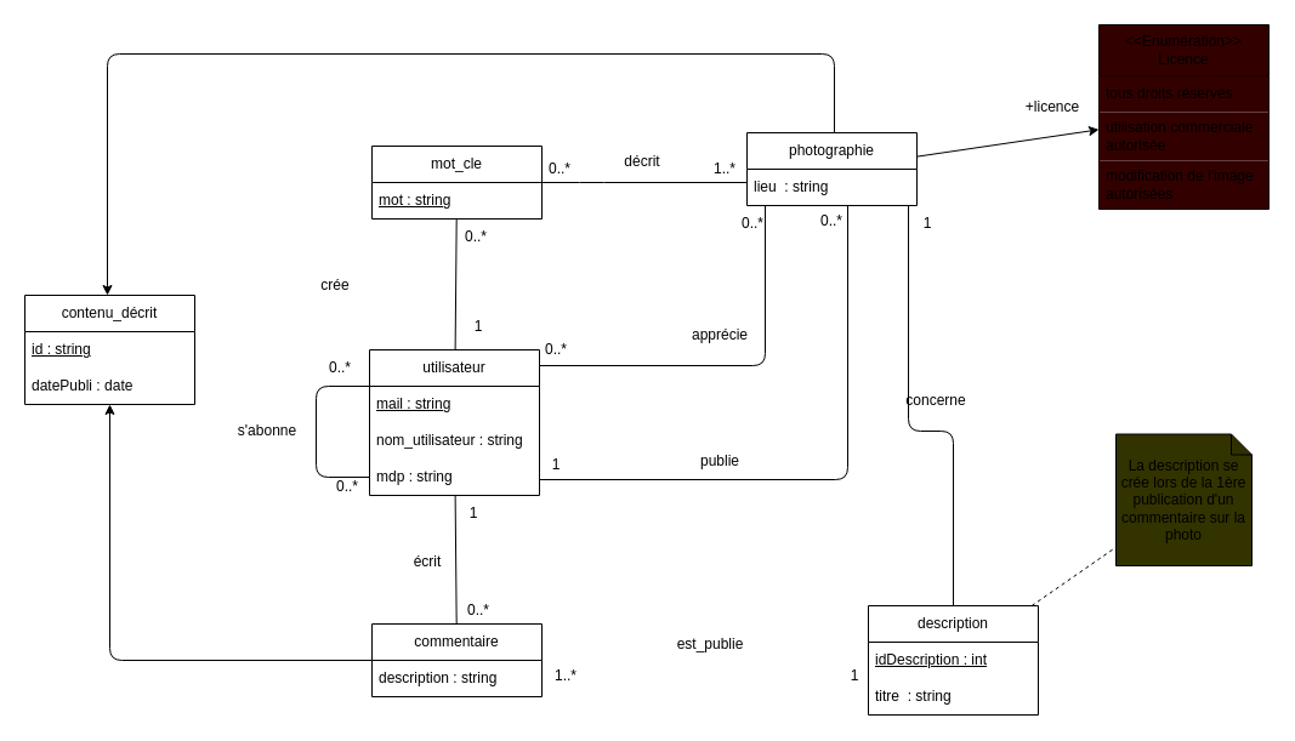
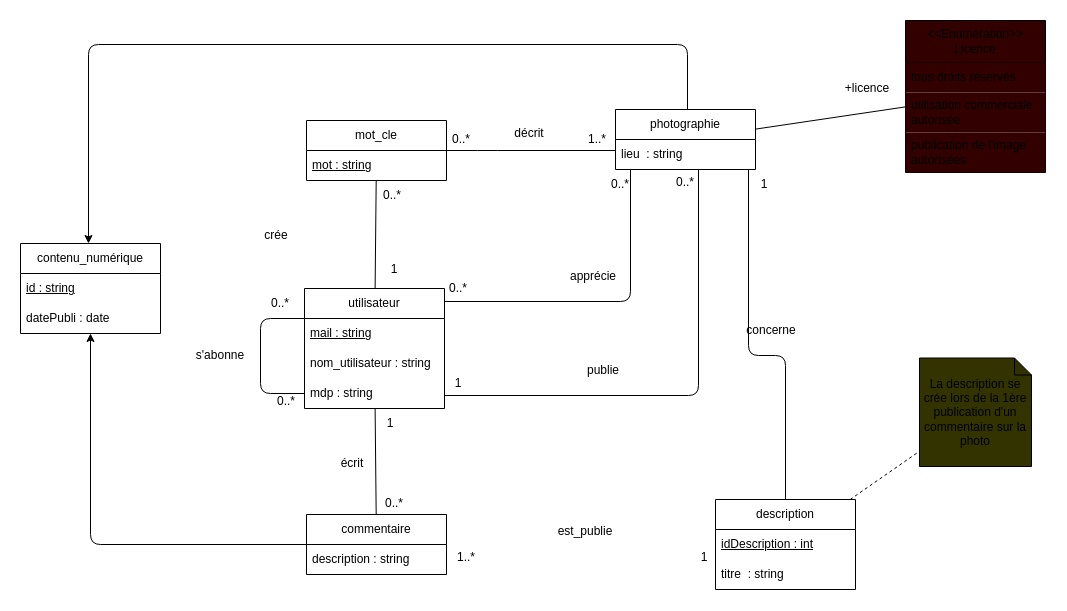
  <mxCell id="0" />
  <mxCell id="1" parent="0" />
  <mxCell id="2" style="edgeStyle=none;html=1;endArrow=none;endFill=0;" edge="1" parent="1" source="4" target="12"><mxGeometry relative="1" as="geometry" /></mxCell>
  <mxCell id="3" style="edgeStyle=orthogonalEdgeStyle;html=1;endArrow=none;endFill=0;" edge="1" parent="1" source="4" target="29"><mxGeometry relative="1" as="geometry"><Array as="points"><mxPoint x="630" y="301" /></Array></mxGeometry></mxCell>
  <mxCell id="4" value="utilisateur" style="swimlane;fontStyle=0;childLayout=stackLayout;horizontal=1;startSize=30;horizontalStack=0;resizeParent=1;resizeParentMax=0;resizeLast=0;collapsible=1;marginBottom=0;whiteSpace=wrap;html=1;" vertex="1" parent="1"><mxGeometry x="304" y="288" width="140" height="120" as="geometry" /></mxCell>
  <mxCell id="5" value="&lt;u&gt;mail : string&lt;/u&gt;" style="text;strokeColor=none;fillColor=none;align=left;verticalAlign=middle;spacingLeft=4;spacingRight=4;overflow=hidden;points=[[0,0.5],[1,0.5]];portConstraint=eastwest;rotatable=0;whiteSpace=wrap;html=1;" vertex="1" parent="4"><mxGeometry y="30" width="140" height="30" as="geometry" /></mxCell>
  <mxCell id="6" value="nom_utilisateur&amp;nbsp;: string" style="text;strokeColor=none;fillColor=none;align=left;verticalAlign=middle;spacingLeft=4;spacingRight=4;overflow=hidden;points=[[0,0.5],[1,0.5]];portConstraint=eastwest;rotatable=0;whiteSpace=wrap;html=1;" vertex="1" parent="4"><mxGeometry y="60" width="140" height="30" as="geometry" /></mxCell>
  <mxCell id="7" value="mdp : string" style="text;strokeColor=none;fillColor=none;align=left;verticalAlign=middle;spacingLeft=4;spacingRight=4;overflow=hidden;points=[[0,0.5],[1,0.5]];portConstraint=eastwest;rotatable=0;whiteSpace=wrap;html=1;" vertex="1" parent="4"><mxGeometry y="90" width="140" height="30" as="geometry" /></mxCell>
  <mxCell id="8" style="edgeStyle=none;html=1;entryX=0;entryY=0.25;entryDx=0;entryDy=0;exitX=0;exitY=0.5;exitDx=0;exitDy=0;endArrow=none;endFill=0;" edge="1" parent="4" source="7" target="4"><mxGeometry relative="1" as="geometry"><mxPoint x="-186" y="37" as="targetPoint" /><mxPoint x="-36" y="65" as="sourcePoint" /><Array as="points"><mxPoint x="-44" y="105" /><mxPoint x="-44" y="30" /></Array></mxGeometry></mxCell>
  <mxCell id="9" value="s'abonne" style="text;html=1;strokeColor=none;fillColor=none;align=center;verticalAlign=middle;whiteSpace=wrap;rounded=0;" vertex="1" parent="1"><mxGeometry x="190" y="340" width="60" height="30" as="geometry" /></mxCell>
  <mxCell id="10" value="0..*" style="text;html=1;strokeColor=none;fillColor=none;align=center;verticalAlign=middle;whiteSpace=wrap;rounded=0;" vertex="1" parent="1"><mxGeometry x="250" y="288" width="60" height="30" as="geometry" /></mxCell>
  <mxCell id="11" value="0..*" style="text;html=1;strokeColor=none;fillColor=none;align=center;verticalAlign=middle;whiteSpace=wrap;rounded=0;" vertex="1" parent="1"><mxGeometry x="256" y="386" width="60" height="30" as="geometry" /></mxCell>
  <mxCell id="12" value="mot_cle" style="swimlane;fontStyle=0;childLayout=stackLayout;horizontal=1;startSize=30;horizontalStack=0;resizeParent=1;resizeParentMax=0;resizeLast=0;collapsible=1;marginBottom=0;whiteSpace=wrap;html=1;" vertex="1" parent="1"><mxGeometry x="306" y="120" width="140" height="60" as="geometry" /></mxCell>
  <mxCell id="13" value="&lt;u&gt;mot : string&lt;/u&gt;" style="text;strokeColor=none;fillColor=none;align=left;verticalAlign=middle;spacingLeft=4;spacingRight=4;overflow=hidden;points=[[0,0.5],[1,0.5]];portConstraint=eastwest;rotatable=0;whiteSpace=wrap;html=1;" vertex="1" parent="12"><mxGeometry y="30" width="140" height="30" as="geometry" /></mxCell>
  <mxCell id="14" value="0..*" style="text;html=1;strokeColor=none;fillColor=none;align=center;verticalAlign=middle;whiteSpace=wrap;rounded=0;" vertex="1" parent="1"><mxGeometry x="362" y="180" width="60" height="30" as="geometry" /></mxCell>
  <mxCell id="15" value="1" style="text;html=1;strokeColor=none;fillColor=none;align=center;verticalAlign=middle;whiteSpace=wrap;rounded=0;" vertex="1" parent="1"><mxGeometry x="364" y="254" width="60" height="30" as="geometry" /></mxCell>
  <mxCell id="16" value="crée" style="text;html=1;strokeColor=none;fillColor=none;align=center;verticalAlign=middle;whiteSpace=wrap;rounded=0;" vertex="1" parent="1"><mxGeometry x="246" y="220" width="60" height="30" as="geometry" /></mxCell>
  <mxCell id="17" style="edgeStyle=none;html=1;endArrow=none;endFill=0;" edge="1" parent="1" source="18" target="4"><mxGeometry relative="1" as="geometry" /></mxCell>
  <mxCell id="18" value="commentaire" style="swimlane;fontStyle=0;childLayout=stackLayout;horizontal=1;startSize=30;horizontalStack=0;resizeParent=1;resizeParentMax=0;resizeLast=0;collapsible=1;marginBottom=0;whiteSpace=wrap;html=1;" vertex="1" parent="1"><mxGeometry x="306" y="514" width="140" height="60" as="geometry" /></mxCell>
  <mxCell id="19" value="description : string" style="text;strokeColor=none;fillColor=none;align=left;verticalAlign=middle;spacingLeft=4;spacingRight=4;overflow=hidden;points=[[0,0.5],[1,0.5]];portConstraint=eastwest;rotatable=0;whiteSpace=wrap;html=1;" vertex="1" parent="18"><mxGeometry y="30" width="140" height="30" as="geometry" /></mxCell>
  <mxCell id="20" value="1" style="text;html=1;strokeColor=none;fillColor=none;align=center;verticalAlign=middle;whiteSpace=wrap;rounded=0;" vertex="1" parent="1"><mxGeometry x="360" y="408" width="60" height="30" as="geometry" /></mxCell>
  <mxCell id="21" value="0..*" style="text;html=1;strokeColor=none;fillColor=none;align=center;verticalAlign=middle;whiteSpace=wrap;rounded=0;" vertex="1" parent="1"><mxGeometry x="364" y="488" width="60" height="30" as="geometry" /></mxCell>
  <mxCell id="22" value="écrit" style="text;html=1;strokeColor=none;fillColor=none;align=center;verticalAlign=middle;whiteSpace=wrap;rounded=0;" vertex="1" parent="1"><mxGeometry x="322" y="448" width="60" height="30" as="geometry" /></mxCell>
- <mxCell id="23" value="contenu_décrit" style="swimlane;fontStyle=0;childLayout=stackLayout;horizontal=1;startSize=30;horizontalStack=0;resizeParent=1;resizeParentMax=0;resizeLast=0;collapsible=1;marginBottom=0;whiteSpace=wrap;html=1;" vertex="1" parent="1"><mxGeometry x="20" y="243" width="140" height="90" as="geometry" /></mxCell>
+ <mxCell id="23" value="contenu_numérique" style="swimlane;fontStyle=0;childLayout=stackLayout;horizontal=1;startSize=30;horizontalStack=0;resizeParent=1;resizeParentMax=0;resizeLast=0;collapsible=1;marginBottom=0;whiteSpace=wrap;html=1;" vertex="1" parent="1"><mxGeometry x="20" y="243" width="140" height="90" as="geometry" /></mxCell>
  <mxCell id="24" value="&lt;u&gt;id : string&lt;/u&gt;" style="text;strokeColor=none;fillColor=none;align=left;verticalAlign=middle;spacingLeft=4;spacingRight=4;overflow=hidden;points=[[0,0.5],[1,0.5]];portConstraint=eastwest;rotatable=0;whiteSpace=wrap;html=1;" vertex="1" parent="23"><mxGeometry y="30" width="140" height="30" as="geometry" /></mxCell>
  <mxCell id="25" value="datePubli : date" style="text;strokeColor=none;fillColor=none;align=left;verticalAlign=middle;spacingLeft=4;spacingRight=4;overflow=hidden;points=[[0,0.5],[1,0.5]];portConstraint=eastwest;rotatable=0;whiteSpace=wrap;html=1;" vertex="1" parent="23"><mxGeometry y="60" width="140" height="30" as="geometry" /></mxCell>
  <mxCell id="26" style="edgeStyle=orthogonalEdgeStyle;html=1;endArrow=classic;endFill=1;" edge="1" parent="1" source="18" target="23"><mxGeometry relative="1" as="geometry" /></mxCell>
  <mxCell id="27" style="edgeStyle=orthogonalEdgeStyle;html=1;endArrow=classic;endFill=1;" edge="1" parent="1" source="29" target="23"><mxGeometry relative="1" as="geometry"><Array as="points"><mxPoint x="687" y="44" /><mxPoint x="88" y="44" /></Array></mxGeometry></mxCell>
- <mxCell id="28" style="html=1;endArrow=classic;endFill=1;" edge="1" parent="1" source="29" target="53"><mxGeometry relative="1" as="geometry" /></mxCell>
+ <mxCell id="28" style="html=1;endArrow=none;endFill=1;" edge="1" parent="1" source="29" target="53"><mxGeometry relative="1" as="geometry" /></mxCell>
  <mxCell id="29" value="photographie" style="swimlane;fontStyle=0;childLayout=stackLayout;horizontal=1;startSize=30;horizontalStack=0;resizeParent=1;resizeParentMax=0;resizeLast=0;collapsible=1;marginBottom=0;whiteSpace=wrap;html=1;" vertex="1" parent="1"><mxGeometry x="615" y="109" width="140" height="60" as="geometry" /></mxCell>
  <mxCell id="30" value="lieu&amp;nbsp;&amp;nbsp;: string" style="text;strokeColor=none;fillColor=none;align=left;verticalAlign=middle;spacingLeft=4;spacingRight=4;overflow=hidden;points=[[0,0.5],[1,0.5]];portConstraint=eastwest;rotatable=0;whiteSpace=wrap;html=1;" vertex="1" parent="29"><mxGeometry y="30" width="140" height="30" as="geometry" /></mxCell>
  <mxCell id="31" style="edgeStyle=orthogonalEdgeStyle;html=1;endArrow=none;endFill=0;" edge="1" parent="1" target="29" source="4"><mxGeometry relative="1" as="geometry"><mxPoint x="721.812" y="346" as="sourcePoint" /><mxPoint x="527" y="532.551" as="targetPoint" /><Array as="points"><mxPoint x="698" y="395" /></Array></mxGeometry></mxCell>
- <mxCell id="32" value="publie" style="text;html=1;strokeColor=none;fillColor=none;align=center;verticalAlign=middle;whiteSpace=wrap;rounded=0;" vertex="1" parent="1"><mxGeometry x="563" y="365" width="60" height="30" as="geometry" /></mxCell>
+ <mxCell id="32" value="publie" style="text;html=1;strokeColor=none;fillColor=none;align=center;verticalAlign=middle;whiteSpace=wrap;rounded=0;" vertex="1" parent="1"><mxGeometry x="573" y="355" width="60" height="30" as="geometry" /></mxCell>
  <mxCell id="33" value="0..*" style="text;html=1;strokeColor=none;fillColor=none;align=center;verticalAlign=middle;whiteSpace=wrap;rounded=0;" vertex="1" parent="1"><mxGeometry x="655" y="167" width="60" height="30" as="geometry" /></mxCell>
  <mxCell id="34" value="1" style="text;html=1;strokeColor=none;fillColor=none;align=center;verticalAlign=middle;whiteSpace=wrap;rounded=0;" vertex="1" parent="1"><mxGeometry x="428" y="368" width="60" height="30" as="geometry" /></mxCell>
  <mxCell id="35" style="edgeStyle=orthogonalEdgeStyle;html=1;endArrow=none;endFill=0;" edge="1" parent="1" source="13" target="29"><mxGeometry relative="1" as="geometry"><Array as="points"><mxPoint x="487" y="150" /><mxPoint x="487" y="150" /></Array></mxGeometry></mxCell>
  <mxCell id="36" value="0..*" style="text;html=1;strokeColor=none;fillColor=none;align=center;verticalAlign=middle;whiteSpace=wrap;rounded=0;" vertex="1" parent="1"><mxGeometry x="431" y="124" width="60" height="30" as="geometry" /></mxCell>
  <mxCell id="37" value="1..*" style="text;html=1;strokeColor=none;fillColor=none;align=center;verticalAlign=middle;whiteSpace=wrap;rounded=0;" vertex="1" parent="1"><mxGeometry x="567" y="124" width="60" height="30" as="geometry" /></mxCell>
  <mxCell id="38" value="décrit" style="text;html=1;strokeColor=none;fillColor=none;align=center;verticalAlign=middle;whiteSpace=wrap;rounded=0;" vertex="1" parent="1"><mxGeometry x="499" y="118" width="60" height="30" as="geometry" /></mxCell>
  <mxCell id="39" value="0..*" style="text;html=1;strokeColor=none;fillColor=none;align=center;verticalAlign=middle;whiteSpace=wrap;rounded=0;" vertex="1" parent="1"><mxGeometry x="590" y="169" width="60" height="30" as="geometry" /></mxCell>
  <mxCell id="40" value="0..*" style="text;html=1;strokeColor=none;fillColor=none;align=center;verticalAlign=middle;whiteSpace=wrap;rounded=0;" vertex="1" parent="1"><mxGeometry x="428" y="273" width="60" height="30" as="geometry" /></mxCell>
  <mxCell id="41" value="apprécie" style="text;html=1;strokeColor=none;fillColor=none;align=center;verticalAlign=middle;whiteSpace=wrap;rounded=0;" vertex="1" parent="1"><mxGeometry x="563" y="261" width="60" height="30" as="geometry" /></mxCell>
  <mxCell id="42" style="edgeStyle=orthogonalEdgeStyle;html=1;endArrow=none;endFill=0;" edge="1" parent="1" source="43" target="29"><mxGeometry relative="1" as="geometry"><Array as="points"><mxPoint x="785" y="355" /><mxPoint x="748" y="355" /></Array></mxGeometry></mxCell>
  <mxCell id="43" value="description" style="swimlane;fontStyle=0;childLayout=stackLayout;horizontal=1;startSize=30;horizontalStack=0;resizeParent=1;resizeParentMax=0;resizeLast=0;collapsible=1;marginBottom=0;whiteSpace=wrap;html=1;" vertex="1" parent="1"><mxGeometry x="715" y="499" width="140" height="90" as="geometry" /></mxCell>
  <mxCell id="44" value="&lt;u&gt;idDescription : int&lt;/u&gt;" style="text;strokeColor=none;fillColor=none;align=left;verticalAlign=middle;spacingLeft=4;spacingRight=4;overflow=hidden;points=[[0,0.5],[1,0.5]];portConstraint=eastwest;rotatable=0;whiteSpace=wrap;html=1;" vertex="1" parent="43"><mxGeometry y="30" width="140" height="30" as="geometry" /></mxCell>
  <mxCell id="45" value="titre&amp;nbsp; : string" style="text;strokeColor=none;fillColor=none;align=left;verticalAlign=middle;spacingLeft=4;spacingRight=4;overflow=hidden;points=[[0,0.5],[1,0.5]];portConstraint=eastwest;rotatable=0;whiteSpace=wrap;html=1;" vertex="1" parent="43"><mxGeometry y="60" width="140" height="30" as="geometry" /></mxCell>
  <mxCell id="46" value="1" style="text;html=1;strokeColor=none;fillColor=none;align=center;verticalAlign=middle;whiteSpace=wrap;rounded=0;" vertex="1" parent="1"><mxGeometry x="674" y="542" width="60" height="30" as="geometry" /></mxCell>
  <mxCell id="47" value="1..*" style="text;html=1;strokeColor=none;fillColor=none;align=center;verticalAlign=middle;whiteSpace=wrap;rounded=0;" vertex="1" parent="1"><mxGeometry x="436" y="542" width="60" height="30" as="geometry" /></mxCell>
  <mxCell id="48" value="est_publie" style="text;html=1;strokeColor=none;fillColor=none;align=center;verticalAlign=middle;whiteSpace=wrap;rounded=0;" vertex="1" parent="1"><mxGeometry x="555" y="516" width="60" height="30" as="geometry" /></mxCell>
  <mxCell id="49" value="concerne" style="text;html=1;strokeColor=none;fillColor=none;align=center;verticalAlign=middle;whiteSpace=wrap;rounded=0;" vertex="1" parent="1"><mxGeometry x="741" y="315" width="60" height="30" as="geometry" /></mxCell>
  <mxCell id="50" value="1" style="text;html=1;strokeColor=none;fillColor=none;align=center;verticalAlign=middle;whiteSpace=wrap;rounded=0;" vertex="1" parent="1"><mxGeometry x="734" y="169" width="60" height="30" as="geometry" /></mxCell>
  <mxCell id="51" value="La description se crée lors de la 1ère publication d'un commentaire sur la photo" style="shape=note;whiteSpace=wrap;html=1;backgroundOutline=1;darkOpacity=0.05;strokeColor=default;size=17;fillColor=#333300;gradientColor=none;" vertex="1" parent="1"><mxGeometry x="919" y="357.5" width="112" height="108.5" as="geometry" /></mxCell>
  <mxCell id="52" value="" style="endArrow=none;dashed=1;html=1;" edge="1" parent="1" source="43" target="51"><mxGeometry width="50" height="50" relative="1" as="geometry"><mxPoint x="461" y="372" as="sourcePoint" /><mxPoint x="511" y="322" as="targetPoint" /></mxGeometry></mxCell>
  <mxCell id="53" value="&amp;lt;&amp;lt;Enumération&amp;gt;&amp;gt;&lt;br&gt;Licence" style="swimlane;fontStyle=0;childLayout=stackLayout;horizontal=1;startSize=42;horizontalStack=0;resizeParent=1;resizeParentMax=0;resizeLast=0;collapsible=1;marginBottom=0;whiteSpace=wrap;html=1;fillColor=#330000;gradientColor=none;swimlaneFillColor=none;glass=0;rounded=0;shadow=0;" vertex="1" parent="1"><mxGeometry x="905" y="20" width="140" height="152" as="geometry" /></mxCell>
  <mxCell id="54" value="tous droits réservés" style="text;strokeColor=none;fillColor=#330000;align=left;verticalAlign=middle;spacingLeft=4;spacingRight=4;overflow=hidden;points=[[0,0.5],[1,0.5]];portConstraint=eastwest;rotatable=0;whiteSpace=wrap;html=1;" vertex="1" parent="53"><mxGeometry y="42" width="140" height="30" as="geometry" /></mxCell>
  <mxCell id="55" value="utilisation commerciale autorisée" style="text;strokeColor=none;fillColor=#330000;align=left;verticalAlign=middle;spacingLeft=4;spacingRight=4;overflow=hidden;points=[[0,0.5],[1,0.5]];portConstraint=eastwest;rotatable=0;whiteSpace=wrap;html=1;" vertex="1" parent="53"><mxGeometry y="72" width="140" height="40" as="geometry" /></mxCell>
- <mxCell id="56" value="modification de l'image autorisées" style="text;strokeColor=none;fillColor=#330000;align=left;verticalAlign=middle;spacingLeft=4;spacingRight=4;overflow=hidden;points=[[0,0.5],[1,0.5]];portConstraint=eastwest;rotatable=0;whiteSpace=wrap;html=1;" vertex="1" parent="53"><mxGeometry y="112" width="140" height="40" as="geometry" /></mxCell>
+ <mxCell id="56" value="publication de l'image autorisées" style="text;strokeColor=none;fillColor=#330000;align=left;verticalAlign=middle;spacingLeft=4;spacingRight=4;overflow=hidden;points=[[0,0.5],[1,0.5]];portConstraint=eastwest;rotatable=0;whiteSpace=wrap;html=1;" vertex="1" parent="53"><mxGeometry y="112" width="140" height="40" as="geometry" /></mxCell>
  <mxCell id="57" value="+licence" style="text;html=1;strokeColor=none;fillColor=none;align=center;verticalAlign=middle;whiteSpace=wrap;rounded=0;shadow=0;glass=0;sketch=0;" vertex="1" parent="1"><mxGeometry x="837" y="73" width="60" height="30" as="geometry" /></mxCell>
